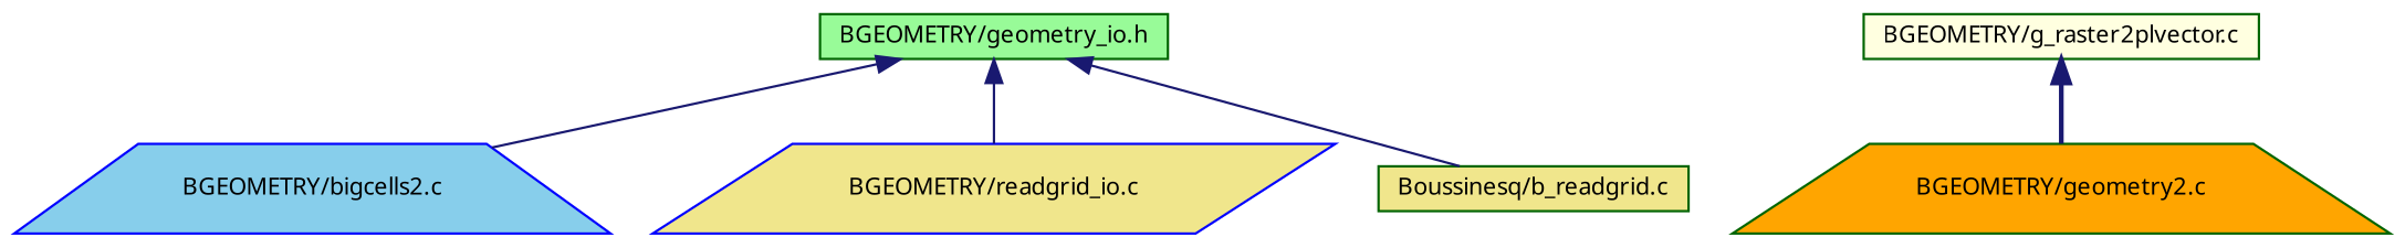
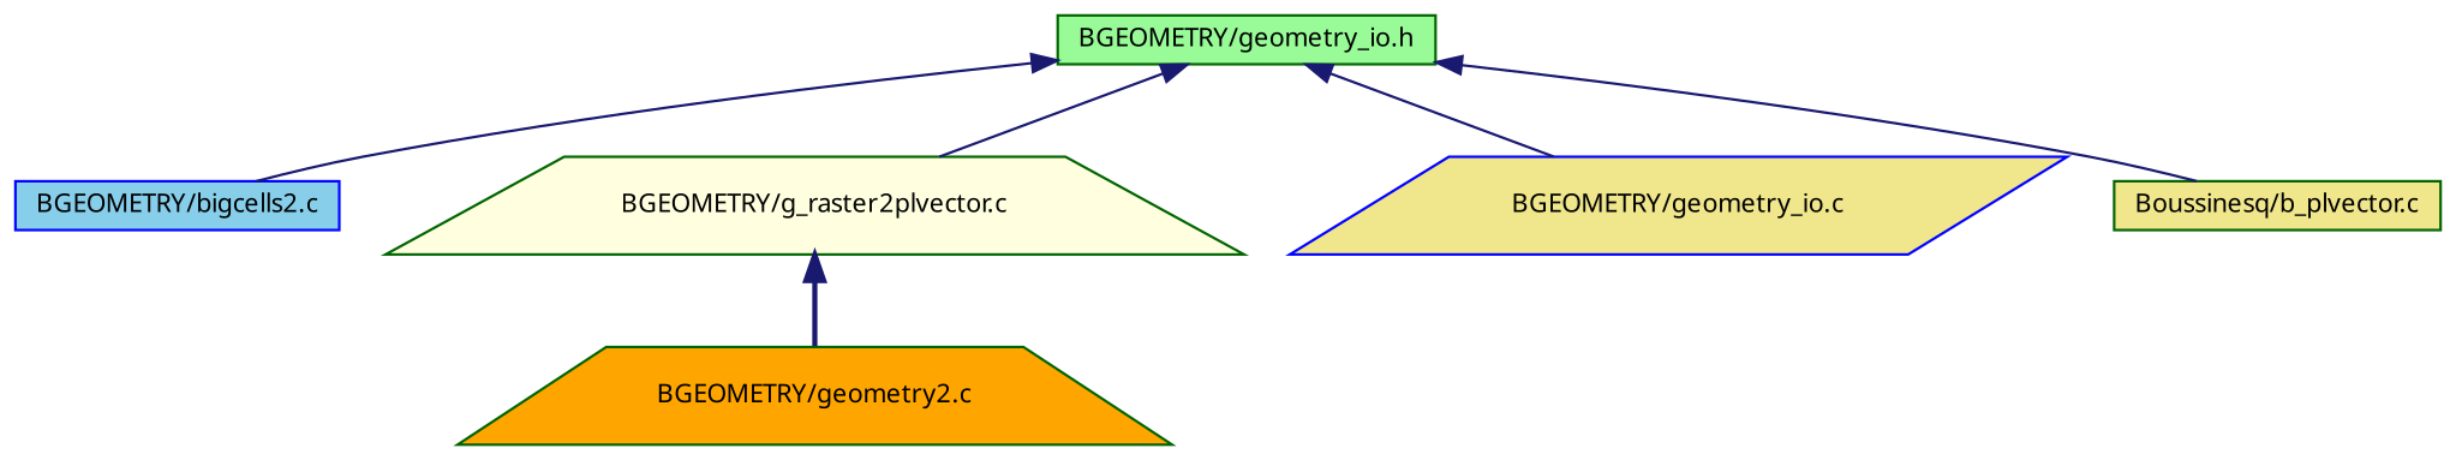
  digraph {
    fontname="Noto Sans"
    node [color=darkgreen fillcolor=khaki fontname="Noto Sans" fontsize=10 shape=box style=filled]
    edge [color=midnightblue dir=back fontname="Noto Sans" fontsize=10 labelfontname=FreeSans labelfontsize=10 style=solid]
    n1 [fillcolor=palegreen fontcolor=black height=0.2 label="BGEOMETRY/geometry_io.h" width=0.4]
-   n2 [color=blue fillcolor=skyblue height=0.2 label="BGEOMETRY/bigcells2.c" shape=trapezium width=0.4]
-   n3 [fillcolor=lightyellow height=0.2 label="BGEOMETRY/g_raster2plvector.c" width=0.4]
-   n4 [color=blue height=0.2 label="BGEOMETRY/readgrid_io.c" shape=parallelogram width=0.4]
-   n5 [height=0.2 label="Boussinesq/b_readgrid.c" width=0.4]
+   n2 [color=blue fillcolor=skyblue height=0.2 label="BGEOMETRY/bigcells2.c" width=0.4]
+   n3 [fillcolor=lightyellow height=0.2 label="BGEOMETRY/g_raster2plvector.c" shape=trapezium width=0.4]
+   n4 [color=blue height=0.2 label="BGEOMETRY/geometry_io.c" shape=parallelogram width=0.4]
+   n5 [height=0.2 label="Boussinesq/b_plvector.c" width=0.4]
    n6 [fillcolor=orange height=0.2 label="BGEOMETRY/geometry2.c" shape=trapezium width=0.4]
    n1 -> n2
+   n1 -> n3
    n1 -> n4
    n1 -> n5
    n3 -> n6 [style=bold]
  }
